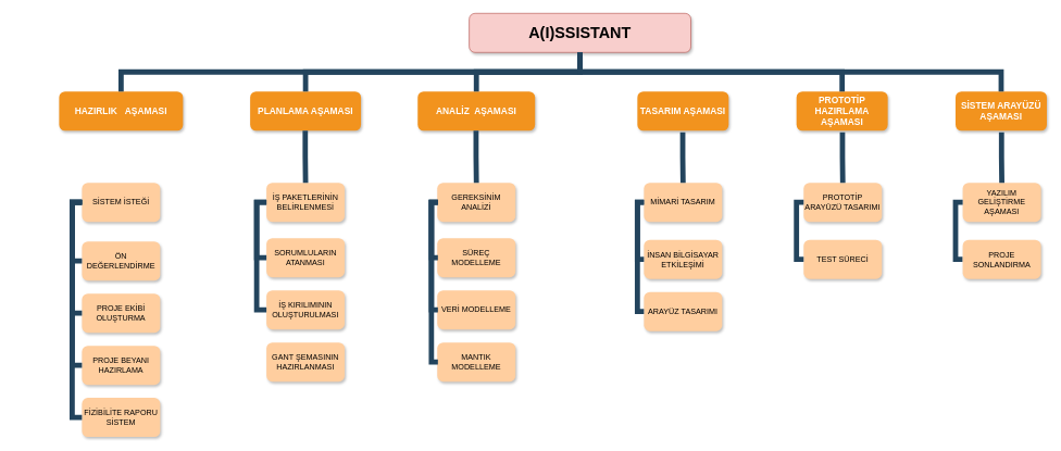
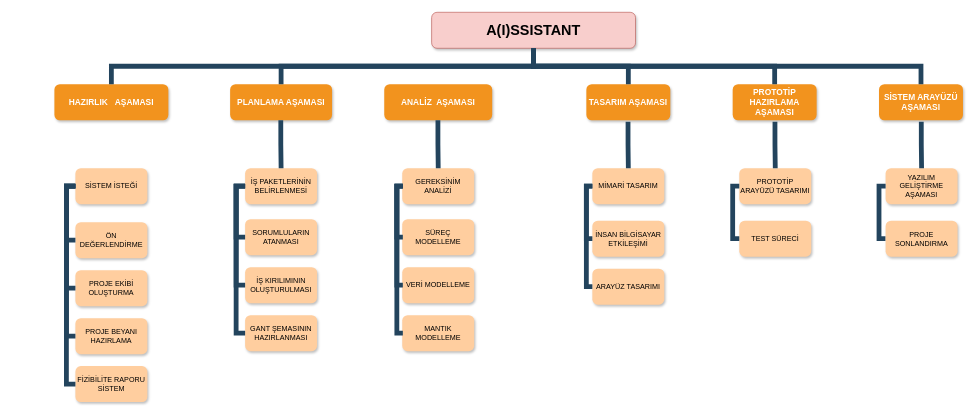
  <mxCell id="0" />
  <mxCell id="1" parent="0" />
  <mxCell id="2" value="A(I)SSISTANT" style="whiteSpace=wrap;rounded=1;shadow=1;fillColor=#f8cecc;strokeColor=#b85450;fontStyle=1;fontSize=24" parent="1" vertex="1"><mxGeometry x="719" y="20" width="340" height="60" as="geometry" /></mxCell>
  <mxCell id="3" value="HAZIRLIK   AŞAMASI" style="whiteSpace=wrap;rounded=1;fillColor=#F2931E;strokeColor=none;shadow=1;fontColor=#FFFFFF;fontStyle=1;fontSize=14" parent="1" vertex="1"><mxGeometry x="90" y="140" width="190" height="60" as="geometry" /></mxCell>
  <mxCell id="4" value="PLANLAMA AŞAMASI" style="whiteSpace=wrap;rounded=1;fillColor=#F2931E;strokeColor=none;shadow=1;fontColor=#FFFFFF;fontStyle=1;fontSize=14;align=center;" parent="1" vertex="1"><mxGeometry x="383" y="140" width="170" height="60" as="geometry" /></mxCell>
  <mxCell id="5" value="SİSTEM ARAYÜZÜ AŞAMASI" style="whiteSpace=wrap;rounded=1;fillColor=#F2931E;strokeColor=none;shadow=1;fontColor=#FFFFFF;fontStyle=1;fontSize=14" parent="1" vertex="1"><mxGeometry x="1465" y="140" width="140" height="60" as="geometry" /></mxCell>
  <mxCell id="6" value="ANALİZ  AŞAMASI" style="whiteSpace=wrap;rounded=1;fillColor=#F2931E;strokeColor=none;shadow=1;fontColor=#FFFFFF;fontStyle=1;fontSize=14;align=center;" parent="1" vertex="1"><mxGeometry x="640" y="140" width="180" height="60" as="geometry" /></mxCell>
  <mxCell id="7" value="TASARIM AŞAMASI" style="whiteSpace=wrap;rounded=1;fillColor=#F2931E;strokeColor=none;shadow=1;fontColor=#FFFFFF;fontStyle=1;fontSize=14" parent="1" vertex="1"><mxGeometry x="977" y="140" width="140" height="60" as="geometry" /></mxCell>
  <mxCell id="8" value="PROTOTİP HAZIRLAMA AŞAMASI" style="whiteSpace=wrap;rounded=1;fillColor=#F2931E;strokeColor=none;shadow=1;fontColor=#FFFFFF;fontStyle=1;fontSize=14" parent="1" vertex="1"><mxGeometry x="1221" y="140" width="140" height="60" as="geometry" /></mxCell>
  <mxCell id="9" value="SİSTEM İSTEĞİ" style="whiteSpace=wrap;rounded=1;fillColor=#FFCE9F;strokeColor=none;shadow=1;fontColor=#000000;" parent="1" vertex="1"><mxGeometry x="125" y="280" width="120" height="60" as="geometry" /></mxCell>
  <mxCell id="10" value="ÖN DEĞERLENDİRME" style="whiteSpace=wrap;rounded=1;fillColor=#FFCE9F;strokeColor=none;shadow=1;fontColor=#000000;fontStyle=0" parent="1" vertex="1"><mxGeometry x="125" y="370" width="120" height="60" as="geometry" /></mxCell>
  <mxCell id="11" value="PROJE EKİBİ OLUŞTURMA" style="whiteSpace=wrap;rounded=1;fillColor=#FFCE9F;strokeColor=none;shadow=1;fontColor=#000000;fontStyle=0" parent="1" vertex="1"><mxGeometry x="125" y="450" width="120" height="60" as="geometry" /></mxCell>
  <mxCell id="12" value="PROJE BEYANI HAZIRLAMA" style="whiteSpace=wrap;rounded=1;fillColor=#FFCE9F;strokeColor=none;shadow=1;fontColor=#000000;fontStyle=0" parent="1" vertex="1"><mxGeometry x="125" y="530" width="120" height="60" as="geometry" /></mxCell>
  <mxCell id="13" value="FİZİBİLİTE RAPORU SİSTEM" style="whiteSpace=wrap;rounded=1;fillColor=#FFCE9F;strokeColor=none;shadow=1;fontColor=#000000;fontStyle=0" parent="1" vertex="1"><mxGeometry x="125" y="610" width="120" height="60" as="geometry" /></mxCell>
  <mxCell id="14" value="" style="edgeStyle=elbowEdgeStyle;elbow=horizontal;rounded=0;fontColor=#000000;endArrow=none;endFill=0;strokeWidth=8;strokeColor=#23445D;" parent="1" source="9" target="10" edge="1"><mxGeometry width="100" height="100" relative="1" as="geometry"><mxPoint x="-20" y="450" as="sourcePoint" /><mxPoint x="80" y="350" as="targetPoint" /><Array as="points"><mxPoint x="110" y="355" /></Array></mxGeometry></mxCell>
  <mxCell id="15" value="" style="edgeStyle=elbowEdgeStyle;elbow=horizontal;rounded=0;fontColor=#000000;endArrow=none;endFill=0;strokeWidth=8;strokeColor=#23445D;" parent="1" source="9" target="11" edge="1"><mxGeometry width="100" height="100" relative="1" as="geometry"><mxPoint x="50" y="310" as="sourcePoint" /><mxPoint x="50" y="410" as="targetPoint" /><Array as="points"><mxPoint x="110" y="380" /><mxPoint x="20" y="370" /></Array></mxGeometry></mxCell>
  <mxCell id="16" value="" style="edgeStyle=elbowEdgeStyle;elbow=horizontal;rounded=0;fontColor=#000000;endArrow=none;endFill=0;strokeWidth=8;strokeColor=#23445D;" parent="1" source="9" target="13" edge="1"><mxGeometry width="100" height="100" relative="1" as="geometry"><mxPoint x="70" y="330" as="sourcePoint" /><mxPoint x="70" y="430" as="targetPoint" /><Array as="points"><mxPoint x="110" y="360" /><mxPoint x="60" y="480" /></Array></mxGeometry></mxCell>
  <mxCell id="17" value="" style="edgeStyle=elbowEdgeStyle;elbow=horizontal;rounded=0;fontColor=#000000;endArrow=none;endFill=0;strokeWidth=8;strokeColor=#23445D;" parent="1" source="9" target="12" edge="1"><mxGeometry width="100" height="100" relative="1" as="geometry"><mxPoint x="80" y="340" as="sourcePoint" /><mxPoint x="80" y="440" as="targetPoint" /><Array as="points"><mxPoint x="110" y="360" /><mxPoint x="100" y="360" /><mxPoint x="90" y="360" /><mxPoint x="110" y="360" /><mxPoint x="120" y="360" /><mxPoint x="60" y="490" /><mxPoint x="20" y="400" /></Array></mxGeometry></mxCell>
  <mxCell id="18" value="" style="edgeStyle=elbowEdgeStyle;elbow=vertical;rounded=0;fontColor=#000000;endArrow=none;endFill=0;strokeWidth=8;strokeColor=#23445D;" parent="1" source="2" target="3" edge="1"><mxGeometry width="100" height="100" relative="1" as="geometry"><mxPoint x="259" y="110" as="sourcePoint" /><mxPoint x="359" y="10" as="targetPoint" /></mxGeometry></mxCell>
  <mxCell id="19" value="" style="edgeStyle=elbowEdgeStyle;elbow=vertical;rounded=0;fontColor=#000000;endArrow=none;endFill=0;strokeWidth=8;strokeColor=#23445D;" parent="1" source="2" target="4" edge="1"><mxGeometry width="100" height="100" relative="1" as="geometry"><mxPoint x="269" y="120" as="sourcePoint" /><mxPoint x="369" y="20" as="targetPoint" /></mxGeometry></mxCell>
- <mxCell id="20" value="" style="edgeStyle=elbowEdgeStyle;elbow=vertical;rounded=0;fontColor=#000000;endArrow=none;endFill=0;strokeWidth=8;strokeColor=#23445D;" parent="1" source="2" target="6" edge="1"><mxGeometry width="100" height="100" relative="1" as="geometry"><mxPoint x="289" y="140" as="sourcePoint" /><mxPoint x="389" y="40" as="targetPoint" /></mxGeometry></mxCell>
+ <mxCell id="20" value="" style="edgeStyle=elbowEdgeStyle;elbow=vertical;rounded=0;fontColor=#000000;endArrow=none;endFill=0;strokeWidth=8;strokeColor=#23445D;" parent="1" source="2" target="7" edge="1"><mxGeometry width="100" height="100" relative="1" as="geometry"><mxPoint x="289" y="140" as="sourcePoint" /><mxPoint x="389" y="40" as="targetPoint" /></mxGeometry></mxCell>
  <mxCell id="21" value="" style="edgeStyle=elbowEdgeStyle;elbow=vertical;rounded=0;fontColor=#000000;endArrow=none;endFill=0;strokeWidth=8;strokeColor=#23445D;" parent="1" source="2" target="8" edge="1"><mxGeometry width="100" height="100" relative="1" as="geometry"><mxPoint x="299" y="150" as="sourcePoint" /><mxPoint x="399" y="50" as="targetPoint" /></mxGeometry></mxCell>
  <mxCell id="22" value="" style="edgeStyle=elbowEdgeStyle;elbow=vertical;rounded=0;fontColor=#000000;endArrow=none;endFill=0;strokeWidth=8;strokeColor=#23445D;" parent="1" source="2" target="5" edge="1"><mxGeometry width="100" height="100" relative="1" as="geometry"><mxPoint x="309" y="160" as="sourcePoint" /><mxPoint x="409" y="60" as="targetPoint" /></mxGeometry></mxCell>
  <mxCell id="23" value="İŞ PAKETLERİNİN BELİRLENMESİ" style="whiteSpace=wrap;rounded=1;fillColor=#FFCE9F;strokeColor=none;shadow=1;fontColor=#000000;" parent="1" vertex="1"><mxGeometry x="408" y="280" width="120" height="60" as="geometry" /></mxCell>
  <mxCell id="24" value="SORUMLULARIN ATANMASI" style="whiteSpace=wrap;rounded=1;fillColor=#FFCE9F;strokeColor=none;shadow=1;fontColor=#000000;fontStyle=0" parent="1" vertex="1"><mxGeometry x="408" y="365" width="120" height="60" as="geometry" /></mxCell>
  <mxCell id="25" value="İŞ KIRILIMININ OLUŞTURULMASI" style="whiteSpace=wrap;rounded=1;fillColor=#FFCE9F;strokeColor=none;shadow=1;fontColor=#000000;fontStyle=0" parent="1" vertex="1"><mxGeometry x="408" y="445" width="120" height="60" as="geometry" /></mxCell>
  <mxCell id="26" value="GANT ŞEMASININ HAZIRLANMASI" style="whiteSpace=wrap;rounded=1;fillColor=#FFCE9F;strokeColor=none;shadow=1;fontColor=#000000;fontStyle=0" parent="1" vertex="1"><mxGeometry x="408" y="525" width="120" height="60" as="geometry" /></mxCell>
  <mxCell id="27" value="" style="edgeStyle=elbowEdgeStyle;elbow=horizontal;rounded=0;fontColor=#000000;endArrow=none;endFill=0;strokeWidth=8;strokeColor=#23445D;" parent="1" source="23" target="24" edge="1"><mxGeometry width="100" height="100" relative="1" as="geometry"><mxPoint x="263" y="445" as="sourcePoint" /><mxPoint x="363" y="345" as="targetPoint" /><Array as="points"><mxPoint x="393" y="350" /></Array></mxGeometry></mxCell>
  <mxCell id="28" value="" style="edgeStyle=elbowEdgeStyle;elbow=horizontal;rounded=0;fontColor=#000000;endArrow=none;endFill=0;strokeWidth=8;strokeColor=#23445D;" parent="1" source="23" target="25" edge="1"><mxGeometry width="100" height="100" relative="1" as="geometry"><mxPoint x="333" y="305" as="sourcePoint" /><mxPoint x="333" y="405" as="targetPoint" /><Array as="points"><mxPoint x="393" y="350" /><mxPoint x="343" y="405" /><mxPoint x="303" y="365" /></Array></mxGeometry></mxCell>
+ <mxCell id="29" value="" style="edgeStyle=elbowEdgeStyle;elbow=horizontal;rounded=0;fontColor=#000000;endArrow=none;endFill=0;strokeWidth=8;strokeColor=#23445D;" parent="1" source="23" target="26" edge="1"><mxGeometry width="100" height="100" relative="1" as="geometry"><mxPoint x="363" y="335" as="sourcePoint" /><mxPoint x="363" y="435" as="targetPoint" /><Array as="points"><mxPoint x="393" y="350" /><mxPoint x="373" y="350" /><mxPoint x="343" y="485" /><mxPoint x="303" y="395" /></Array></mxGeometry></mxCell>
  <mxCell id="30" value="" style="edgeStyle=elbowEdgeStyle;elbow=vertical;rounded=0;fontColor=#000000;endArrow=none;endFill=0;strokeWidth=8;strokeColor=#23445D;entryX=0.5;entryY=0;entryDx=0;entryDy=0;" parent="1" target="23" edge="1"><mxGeometry width="100" height="100" relative="1" as="geometry"><mxPoint x="467.5" y="200" as="sourcePoint" /><mxPoint x="468" y="260" as="targetPoint" /></mxGeometry></mxCell>
  <mxCell id="31" value="GEREKSİNİM ANALİZİ" style="whiteSpace=wrap;rounded=1;fillColor=#FFCE9F;strokeColor=none;shadow=1;fontColor=#000000;" parent="1" vertex="1"><mxGeometry x="670" y="280" width="120" height="60" as="geometry" /></mxCell>
  <mxCell id="32" value="SÜREÇ MODELLEME" style="whiteSpace=wrap;rounded=1;fillColor=#FFCE9F;strokeColor=none;shadow=1;fontColor=#000000;fontStyle=0" parent="1" vertex="1"><mxGeometry x="670" y="365" width="120" height="60" as="geometry" /></mxCell>
  <mxCell id="33" value="VERİ MODELLEME" style="whiteSpace=wrap;rounded=1;fillColor=#FFCE9F;strokeColor=none;shadow=1;fontColor=#000000;fontStyle=0" parent="1" vertex="1"><mxGeometry x="670" y="445" width="120" height="60" as="geometry" /></mxCell>
  <mxCell id="34" value="MANTIK MODELLEME" style="whiteSpace=wrap;rounded=1;fillColor=#FFCE9F;strokeColor=none;shadow=1;fontColor=#000000;fontStyle=0" parent="1" vertex="1"><mxGeometry x="670" y="525" width="120" height="60" as="geometry" /></mxCell>
  <mxCell id="35" value="" style="edgeStyle=elbowEdgeStyle;elbow=horizontal;rounded=0;fontColor=#000000;endArrow=none;endFill=0;strokeWidth=8;strokeColor=#23445D;" parent="1" edge="1"><mxGeometry width="100" height="100" relative="1" as="geometry"><mxPoint x="671" y="310" as="sourcePoint" /><mxPoint x="671" y="395" as="targetPoint" /><Array as="points"><mxPoint x="661" y="360" /><mxPoint x="606" y="355" /></Array></mxGeometry></mxCell>
  <mxCell id="36" value="" style="edgeStyle=elbowEdgeStyle;elbow=horizontal;rounded=0;fontColor=#000000;endArrow=none;endFill=0;strokeWidth=8;strokeColor=#23445D;" parent="1" edge="1"><mxGeometry width="100" height="100" relative="1" as="geometry"><mxPoint x="671" y="310" as="sourcePoint" /><mxPoint x="671" y="475" as="targetPoint" /><Array as="points"><mxPoint x="661" y="370" /><mxPoint x="606" y="405" /><mxPoint x="566" y="365" /></Array></mxGeometry></mxCell>
  <mxCell id="37" value="" style="edgeStyle=elbowEdgeStyle;elbow=horizontal;rounded=0;fontColor=#000000;endArrow=none;endFill=0;strokeWidth=8;strokeColor=#23445D;" parent="1" edge="1"><mxGeometry width="100" height="100" relative="1" as="geometry"><mxPoint x="671" y="310" as="sourcePoint" /><mxPoint x="671" y="555" as="targetPoint" /><Array as="points"><mxPoint x="661" y="350" /><mxPoint x="606" y="485" /><mxPoint x="566" y="395" /></Array></mxGeometry></mxCell>
  <mxCell id="38" value="" style="edgeStyle=elbowEdgeStyle;elbow=vertical;rounded=0;fontColor=#000000;endArrow=none;endFill=0;strokeWidth=8;strokeColor=#23445D;entryX=0.5;entryY=0;entryDx=0;entryDy=0;" parent="1" target="31" edge="1"><mxGeometry width="100" height="100" relative="1" as="geometry"><mxPoint x="729.5" y="200" as="sourcePoint" /><mxPoint x="730" y="260" as="targetPoint" /></mxGeometry></mxCell>
  <mxCell id="39" value="MİMARİ TASARIM" style="whiteSpace=wrap;rounded=1;fillColor=#FFCE9F;strokeColor=none;shadow=1;fontColor=#000000;" parent="1" vertex="1"><mxGeometry x="987" y="280" width="120" height="60" as="geometry" /></mxCell>
  <mxCell id="40" value="İNSAN BİLGİSAYAR ETKİLEŞİMİ" style="whiteSpace=wrap;rounded=1;fillColor=#FFCE9F;strokeColor=none;shadow=1;fontColor=#000000;fontStyle=0" parent="1" vertex="1"><mxGeometry x="987" y="367.5" width="120" height="60" as="geometry" /></mxCell>
  <mxCell id="41" value="ARAYÜZ TASARIMI" style="whiteSpace=wrap;rounded=1;fillColor=#FFCE9F;strokeColor=none;shadow=1;fontColor=#000000;fontStyle=0" parent="1" vertex="1"><mxGeometry x="987" y="447.5" width="120" height="60" as="geometry" /></mxCell>
  <mxCell id="42" value="" style="edgeStyle=elbowEdgeStyle;elbow=horizontal;rounded=0;fontColor=#000000;endArrow=none;endFill=0;strokeWidth=8;strokeColor=#23445D;" parent="1" source="39" target="40" edge="1"><mxGeometry width="100" height="100" relative="1" as="geometry"><mxPoint x="842" y="447.5" as="sourcePoint" /><mxPoint x="942" y="347.5" as="targetPoint" /><Array as="points"><mxPoint x="977" y="350" /><mxPoint x="922" y="357.5" /></Array></mxGeometry></mxCell>
  <mxCell id="43" value="" style="edgeStyle=elbowEdgeStyle;elbow=horizontal;rounded=0;fontColor=#000000;endArrow=none;endFill=0;strokeWidth=8;strokeColor=#23445D;" parent="1" source="39" target="41" edge="1"><mxGeometry width="100" height="100" relative="1" as="geometry"><mxPoint x="912" y="307.5" as="sourcePoint" /><mxPoint x="912" y="407.5" as="targetPoint" /><Array as="points"><mxPoint x="977" y="350" /><mxPoint x="922" y="407.5" /><mxPoint x="882" y="367.5" /></Array></mxGeometry></mxCell>
  <mxCell id="44" value="" style="edgeStyle=elbowEdgeStyle;elbow=vertical;rounded=0;fontColor=#000000;endArrow=none;endFill=0;strokeWidth=8;strokeColor=#23445D;entryX=0.5;entryY=0;entryDx=0;entryDy=0;" parent="1" target="39" edge="1"><mxGeometry width="100" height="100" relative="1" as="geometry"><mxPoint x="1046.5" y="202.5" as="sourcePoint" /><mxPoint x="1047" y="262.5" as="targetPoint" /></mxGeometry></mxCell>
  <mxCell id="45" value="PROTOTİP ARAYÜZÜ TASARIMI" style="whiteSpace=wrap;rounded=1;fillColor=#FFCE9F;strokeColor=none;shadow=1;fontColor=#000000;" parent="1" vertex="1"><mxGeometry x="1232" y="280" width="120" height="60" as="geometry" /></mxCell>
  <mxCell id="46" value="TEST SÜRECİ" style="whiteSpace=wrap;rounded=1;fillColor=#FFCE9F;strokeColor=none;shadow=1;fontColor=#000000;fontStyle=0" parent="1" vertex="1"><mxGeometry x="1232" y="367.5" width="120" height="60" as="geometry" /></mxCell>
  <mxCell id="47" value="" style="edgeStyle=elbowEdgeStyle;elbow=horizontal;rounded=0;fontColor=#000000;endArrow=none;endFill=0;strokeWidth=8;strokeColor=#23445D;" parent="1" source="45" target="46" edge="1"><mxGeometry width="100" height="100" relative="1" as="geometry"><mxPoint x="1087" y="447.5" as="sourcePoint" /><mxPoint x="1187" y="347.5" as="targetPoint" /><Array as="points"><mxPoint x="1221" y="360" /></Array></mxGeometry></mxCell>
  <mxCell id="48" value="" style="edgeStyle=elbowEdgeStyle;elbow=vertical;rounded=0;fontColor=#000000;endArrow=none;endFill=0;strokeWidth=8;strokeColor=#23445D;entryX=0.5;entryY=0;entryDx=0;entryDy=0;" parent="1" target="45" edge="1"><mxGeometry width="100" height="100" relative="1" as="geometry"><mxPoint x="1291.5" y="202.5" as="sourcePoint" /><mxPoint x="1292" y="262.5" as="targetPoint" /></mxGeometry></mxCell>
  <mxCell id="49" value="YAZILIM GELİŞTİRME AŞAMASI" style="whiteSpace=wrap;rounded=1;fillColor=#FFCE9F;strokeColor=none;shadow=1;fontColor=#000000;" parent="1" vertex="1"><mxGeometry x="1476" y="280" width="120" height="60" as="geometry" /></mxCell>
  <mxCell id="50" value="" style="edgeStyle=elbowEdgeStyle;elbow=horizontal;rounded=0;fontColor=#000000;endArrow=none;endFill=0;strokeWidth=8;strokeColor=#23445D;" parent="1" source="49" edge="1"><mxGeometry width="100" height="100" relative="1" as="geometry"><mxPoint x="1331" y="447.5" as="sourcePoint" /><mxPoint x="1476" y="397.5" as="targetPoint" /><Array as="points"><mxPoint x="1465" y="360" /><mxPoint x="1411" y="357.5" /></Array></mxGeometry></mxCell>
  <mxCell id="51" value="" style="edgeStyle=elbowEdgeStyle;elbow=vertical;rounded=0;fontColor=#000000;endArrow=none;endFill=0;strokeWidth=8;strokeColor=#23445D;entryX=0.5;entryY=0;entryDx=0;entryDy=0;" parent="1" target="49" edge="1"><mxGeometry width="100" height="100" relative="1" as="geometry"><mxPoint x="1535.5" y="202.5" as="sourcePoint" /><mxPoint x="1536" y="262.5" as="targetPoint" /></mxGeometry></mxCell>
  <mxCell id="52" value="PROJE SONLANDIRMA" style="whiteSpace=wrap;rounded=1;fillColor=#FFCE9F;strokeColor=none;shadow=1;fontColor=#000000;fontStyle=0" vertex="1" parent="1"><mxGeometry x="1476" y="367.5" width="120" height="60" as="geometry" /></mxCell>
